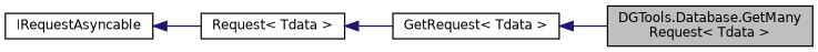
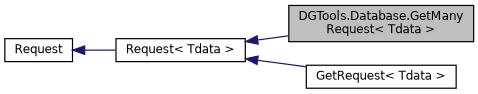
  digraph {
    rankdir=LR
    node [color=black fillcolor=white fontname=Helvetica fontsize=10 shape=record style=filled]
    edge [color=midnightblue dir=back fontname=Helvetica fontsize=10 labelfontname=Helvetica labelfontsize=10 style=solid]
    n1 [fillcolor=grey75 fontcolor=black height=0.2 label="DGTools.Database.GetMany\lRequest\< Tdata \>" width=0.4]
    n2 [height=0.2 label="GetRequest\< Tdata \>" width=0.4]
    n3 [height=0.2 label="Request\< Tdata \>" width=0.4]
-   n4 [height=0.2 label=IRequestAsyncable width=0.4]
-   n2 -> n1
+   n4 [height=0.2 label=Request width=0.4]
+   n3 -> n1
    n3 -> n2
    n4 -> n3
  }
